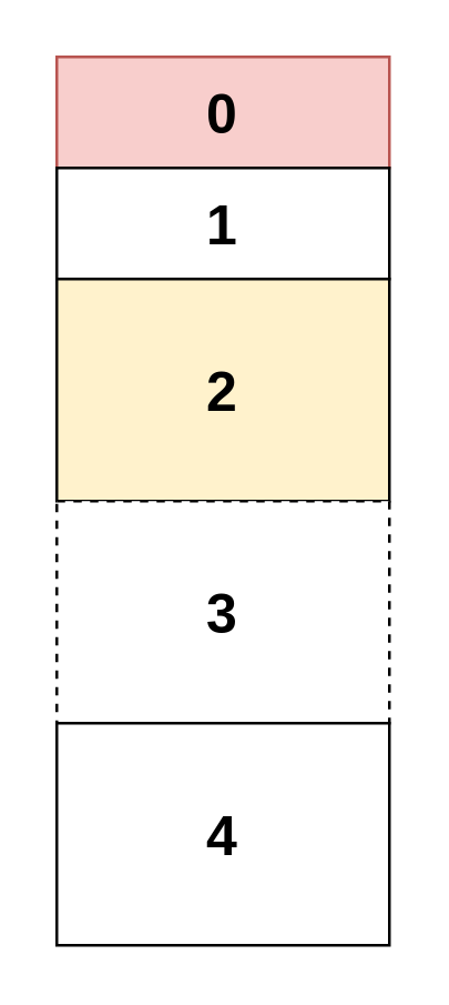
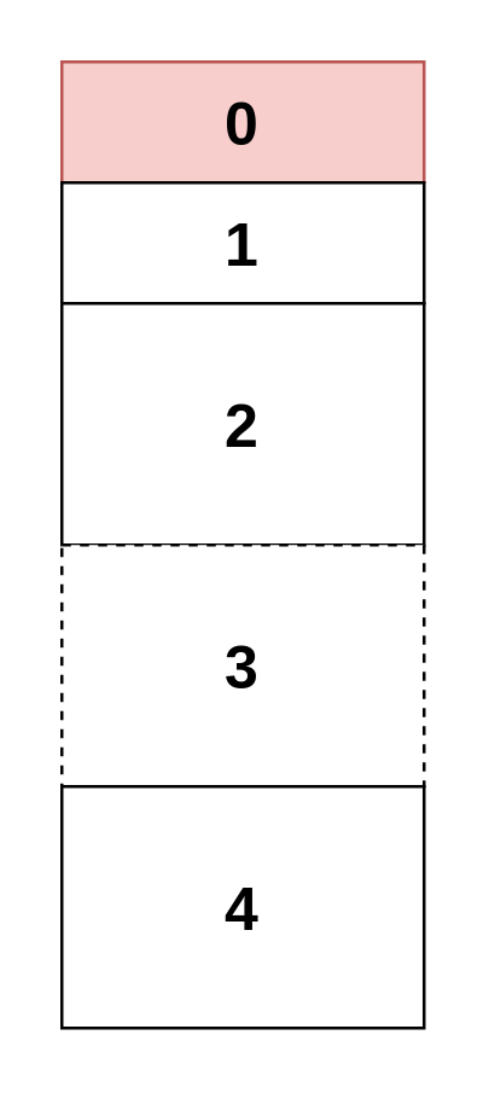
  <mxCell id="0" />
  <mxCell id="1" parent="0" />
  <mxCell id="2" value="&lt;b&gt;&lt;font style=&quot;font-size: 20px&quot;&gt;0&lt;/font&gt;&lt;/b&gt;" style="rounded=0;whiteSpace=wrap;html=1;fillColor=#f8cecc;strokeColor=#b85450;" vertex="1" parent="1"><mxGeometry x="20" y="20" width="120" height="40" as="geometry" /></mxCell>
  <mxCell id="3" value="&lt;b style=&quot;font-size: 20px&quot;&gt;1&lt;br&gt;&lt;/b&gt;" style="rounded=0;whiteSpace=wrap;html=1;" vertex="1" parent="1"><mxGeometry x="20" y="60" width="120" height="40" as="geometry" /></mxCell>
- <mxCell id="4" value="&lt;b&gt;&lt;font style=&quot;font-size: 20px&quot;&gt;2&lt;/font&gt;&lt;/b&gt;" style="rounded=0;whiteSpace=wrap;html=1;fillColor=#fff2cc;" vertex="1" parent="1"><mxGeometry x="20" y="100" width="120" height="80" as="geometry" /></mxCell>
+ <mxCell id="4" value="&lt;b&gt;&lt;font style=&quot;font-size: 20px&quot;&gt;2&lt;/font&gt;&lt;/b&gt;" style="rounded=0;whiteSpace=wrap;html=1;" vertex="1" parent="1"><mxGeometry x="20" y="100" width="120" height="80" as="geometry" /></mxCell>
  <mxCell id="5" value="&lt;b&gt;&lt;font style=&quot;font-size: 20px&quot;&gt;3&lt;/font&gt;&lt;/b&gt;" style="rounded=0;whiteSpace=wrap;html=1;dashed=1;" vertex="1" parent="1"><mxGeometry x="20" y="180" width="120" height="80" as="geometry" /></mxCell>
  <mxCell id="6" value="&lt;b&gt;&lt;font style=&quot;font-size: 20px&quot;&gt;4&lt;/font&gt;&lt;/b&gt;" style="rounded=0;whiteSpace=wrap;html=1;" vertex="1" parent="1"><mxGeometry x="20" y="260" width="120" height="80" as="geometry" /></mxCell>
